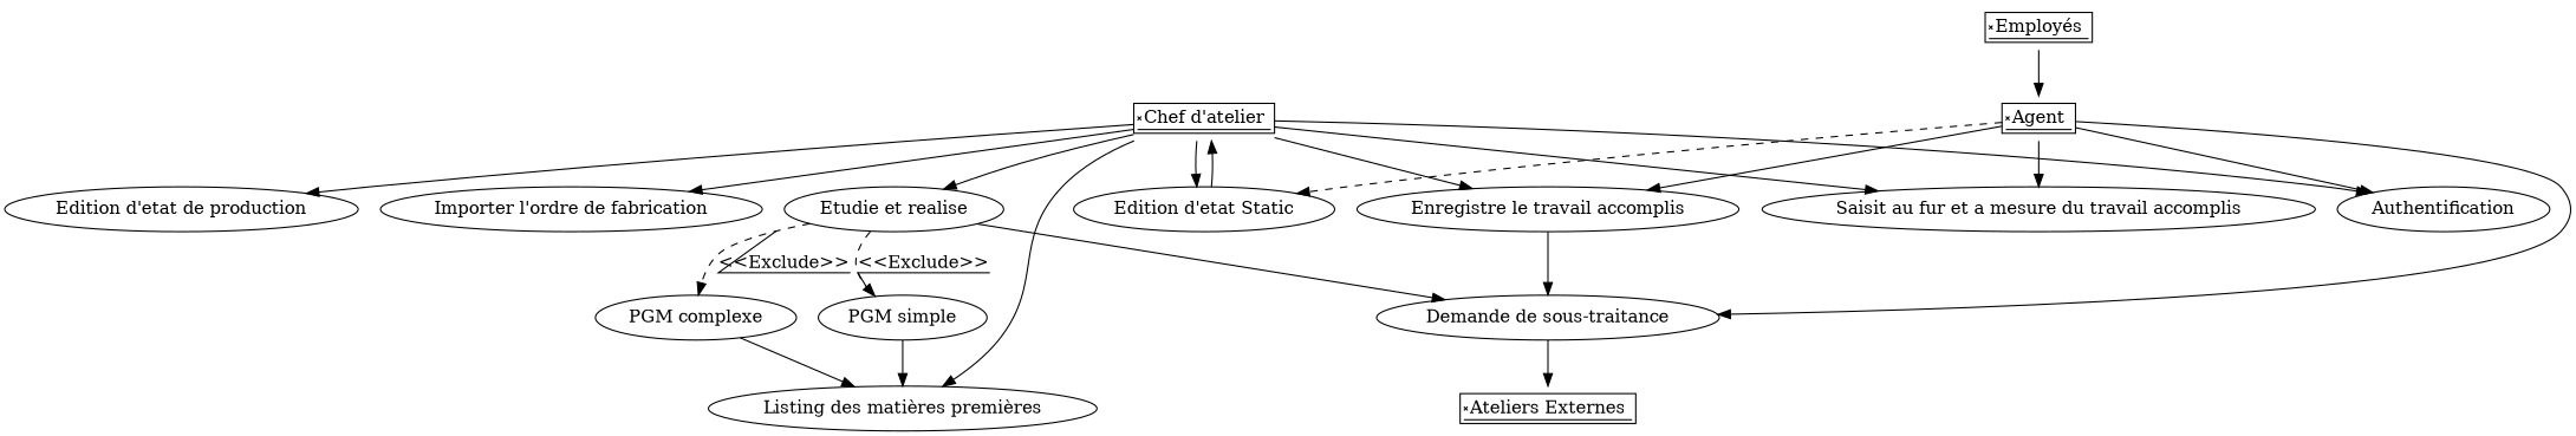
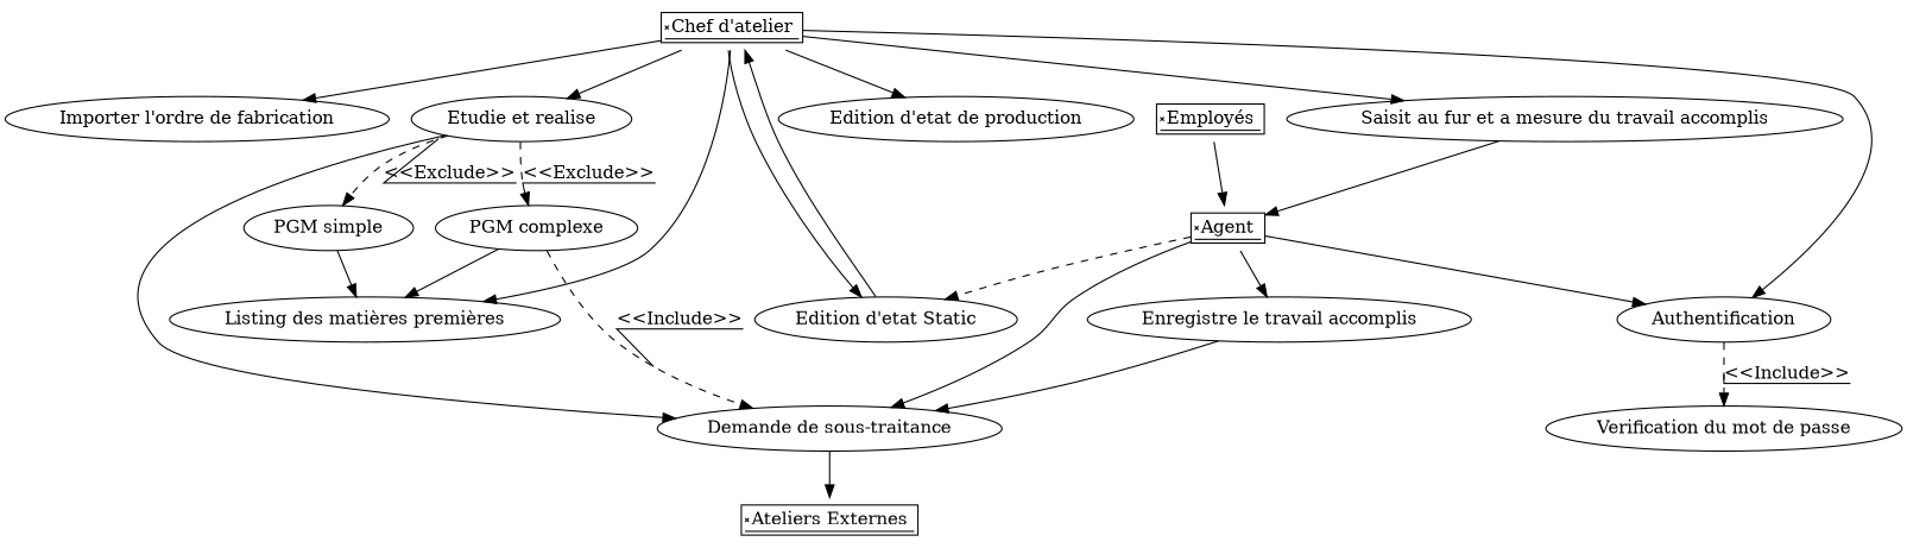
  digraph {
    rankdir=TB
    node [shape=ellipse]
    n1 [label="Chef d'atelier" shape=signature]
    n2 [label="Importer l'ordre de fabrication"]
    n3 [label="Etudie et realise"]
    n4 [label="Listing des matières premières"]
    n5 [label="Saisit au fur et a mesure du travail accomplis"]
    n6 [label="Enregistre le travail accomplis"]
    n7 [label="Edition d'etat de production"]
    n8 [label="Edition d'etat Static"]
    n9 [label=Authentification]
    n10 [label="Demande de sous-traitance"]
    n11 [label="PGM simple"]
    n12 [label="PGM complexe"]
    n13 [label="Ateliers Externes" shape=signature]
+   n14 [label="Verification du mot de passe"]
    n15 [label=Agent shape=signature]
    n16 [label="Employés" shape=signature]
    n1 -> n2
    n1 -> n3
    n1 -> n4
    n1 -> n5
-   n1 -> n6
    n1 -> n7
    n1 -> n8
    n1 -> n9
    n3 -> n10
    n3 -> n11 [decorate=true label="<<Exclude>>" style=dashed]
    n3 -> n12 [decorate=true label="<<Exclude>>" style=dashed]
    n6 -> n10
    n8 -> n1
+   n9 -> n14 [decorate=true label="<<Include>>" style=dashed]
    n10 -> n13
    n11 -> n4
    n12 -> n4
-   n15 -> n5
+   n12 -> n10 [decorate=true label="<<Include>>" style=dashed]
+   n5 -> n15
    n15 -> n6
    n15 -> n8 [style=dashed]
    n15 -> n9
    n15 -> n10
    n16 -> n15
  }
